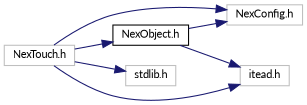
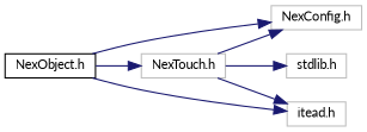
  digraph {
    fontname=Lato
    rankdir=LR
    node [color=grey75 fillcolor=white fontname=Lato fontsize=10 shape=record style=filled]
    edge [color=midnightblue fontname=Lato fontsize=10 labelfontname=Helvetica labelfontsize=10 style=solid]
    n1 [height=0.2 label="NexConfig.h" width=0.4]
    n2 [height=0.2 label="NexTouch.h" width=0.4]
    n3 [height=0.2 label="itead.h" width=0.4]
    n4 [height=0.2 label="stdlib.h" width=0.4]
    n5 [color=black height=0.2 label="NexObject.h" width=0.4]
    n2 -> n1
    n2 -> n3
    n2 -> n4
-   n2 -> n5
+   n5 -> n2
    n5 -> n1
    n5 -> n3
  }
